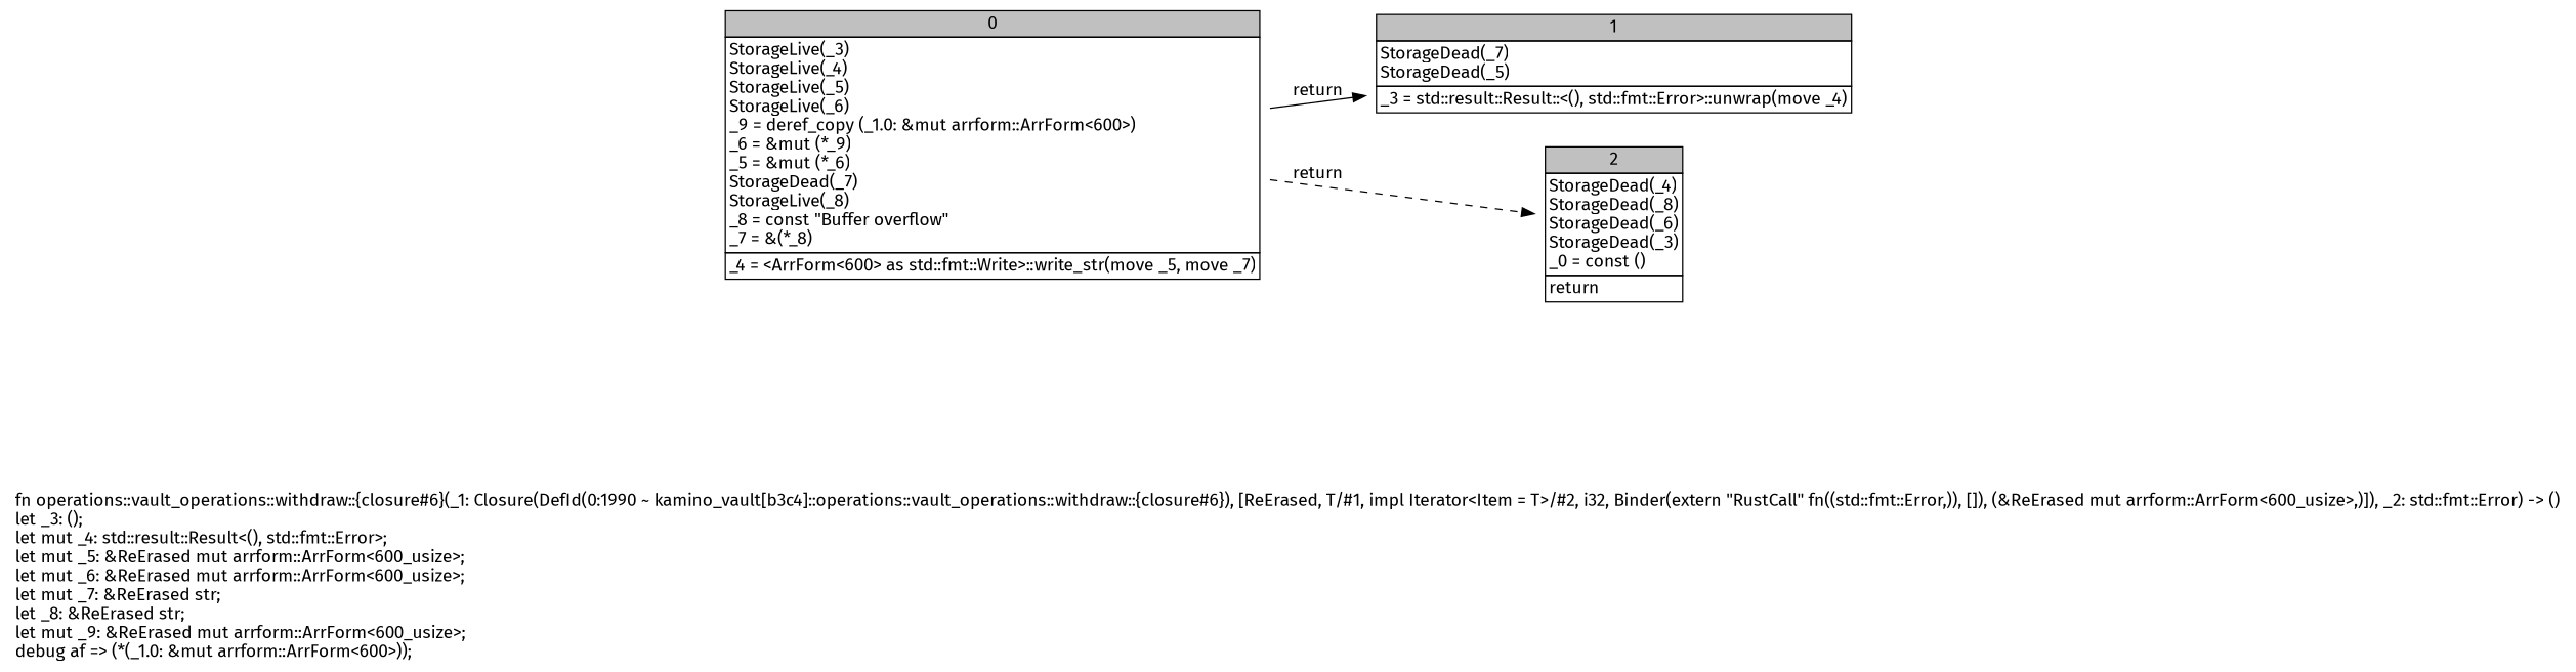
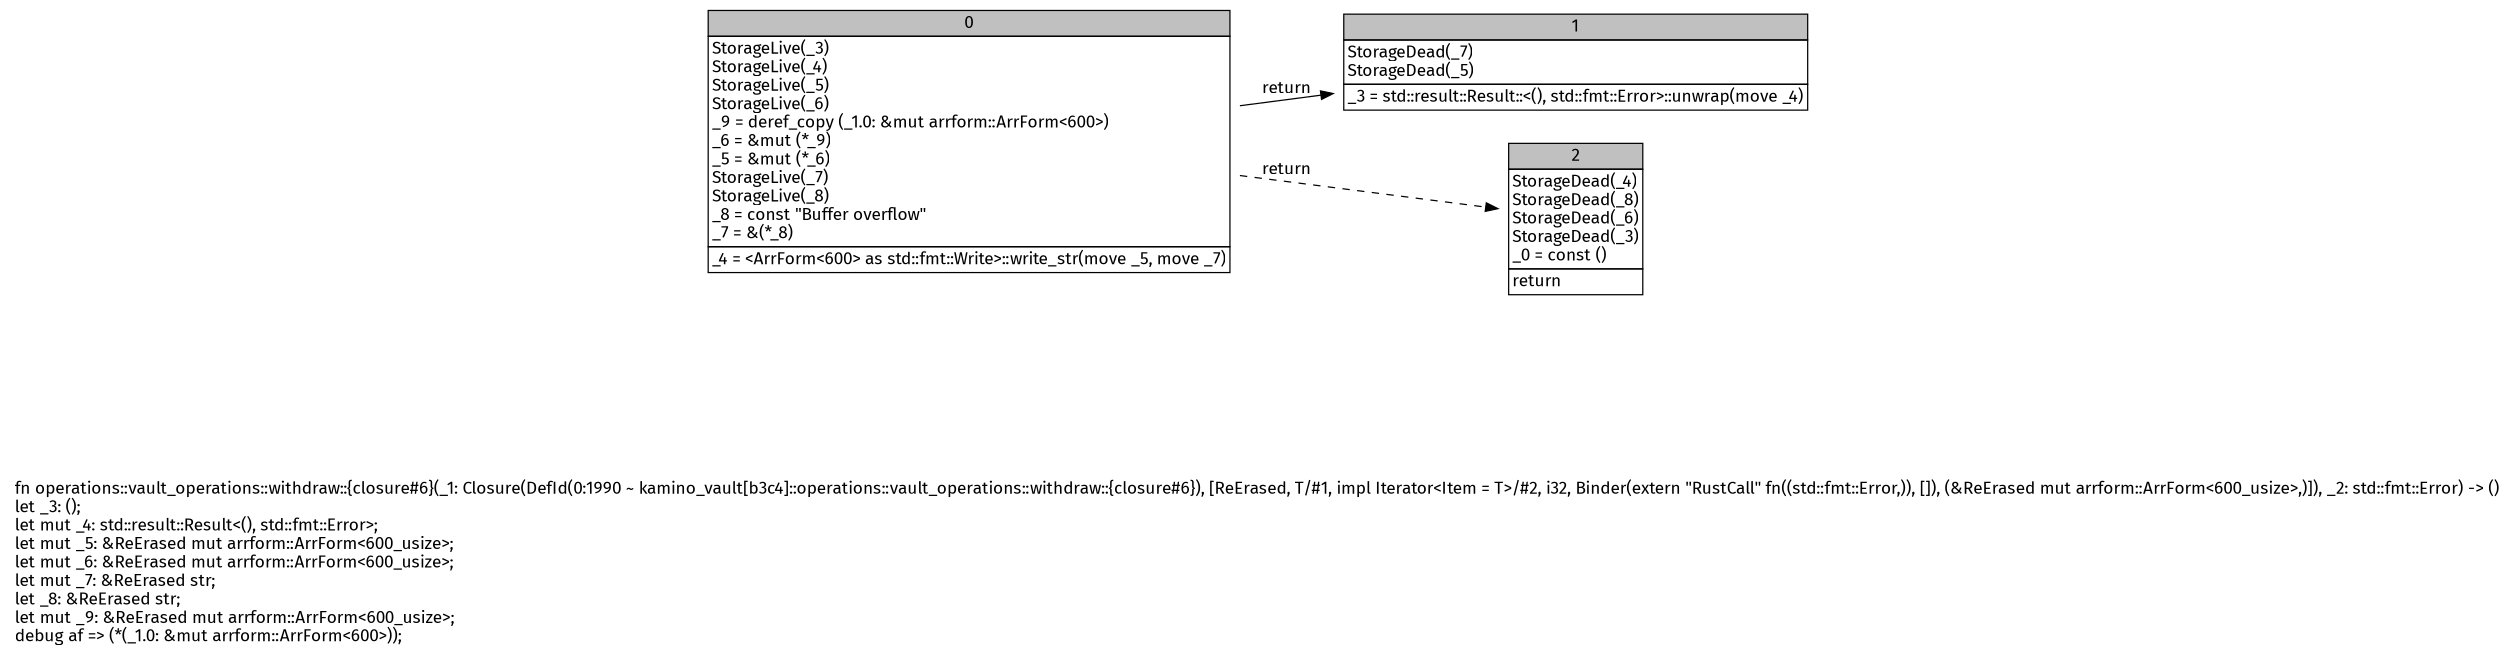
  digraph {
    fontname="Fira Sans"
    label=<fn operations::vault_operations::withdraw::{closure#6}(_1: Closure(DefId(0:1990 ~ kamino_vault[b3c4]::operations::vault_operations::withdraw::{closure#6}), [ReErased, T/#1, impl Iterator&lt;Item = T&gt;/#2, i32, Binder(extern &quot;RustCall&quot; fn((std::fmt::Error,)), []), (&amp;ReErased mut arrform::ArrForm&lt;600_usize&gt;,)]), _2: std::fmt::Error) -&gt; ()<br align="left"/>let _3: ();<br align="left"/>let mut _4: std::result::Result&lt;(), std::fmt::Error&gt;;<br align="left"/>let mut _5: &amp;ReErased mut arrform::ArrForm&lt;600_usize&gt;;<br align="left"/>let mut _6: &amp;ReErased mut arrform::ArrForm&lt;600_usize&gt;;<br align="left"/>let mut _7: &amp;ReErased str;<br align="left"/>let _8: &amp;ReErased str;<br align="left"/>let mut _9: &amp;ReErased mut arrform::ArrForm&lt;600_usize&gt;;<br align="left"/>debug af =&gt; (*(_1.0: &amp;mut arrform::ArrForm&lt;600&gt;));<br align="left"/>>
    rankdir=LR
    node [fontname="Fira Sans" shape=none]
    edge [fontname="Fira Sans"]
-   n1 [label=<<table border="0" cellborder="1" cellspacing="0"><tr><td bgcolor="gray" align="center" colspan="1">0</td></tr><tr><td align="left" balign="left">StorageLive(_3)<br/>StorageLive(_4)<br/>StorageLive(_5)<br/>StorageLive(_6)<br/>_9 = deref_copy (_1.0: &amp;mut arrform::ArrForm&lt;600&gt;)<br/>_6 = &amp;mut (*_9)<br/>_5 = &amp;mut (*_6)<br/>StorageDead(_7)<br/>StorageLive(_8)<br/>_8 = const &quot;Buffer overflow&quot;<br/>_7 = &amp;(*_8)<br/></td></tr><tr><td align="left">_4 = &lt;ArrForm&lt;600&gt; as std::fmt::Write&gt;::write_str(move _5, move _7)</td></tr></table>>]
+   n1 [label=<<table border="0" cellborder="1" cellspacing="0"><tr><td bgcolor="gray" align="center" colspan="1">0</td></tr><tr><td align="left" balign="left">StorageLive(_3)<br/>StorageLive(_4)<br/>StorageLive(_5)<br/>StorageLive(_6)<br/>_9 = deref_copy (_1.0: &amp;mut arrform::ArrForm&lt;600&gt;)<br/>_6 = &amp;mut (*_9)<br/>_5 = &amp;mut (*_6)<br/>StorageLive(_7)<br/>StorageLive(_8)<br/>_8 = const &quot;Buffer overflow&quot;<br/>_7 = &amp;(*_8)<br/></td></tr><tr><td align="left">_4 = &lt;ArrForm&lt;600&gt; as std::fmt::Write&gt;::write_str(move _5, move _7)</td></tr></table>>]
    n2 [label=<<table border="0" cellborder="1" cellspacing="0"><tr><td bgcolor="gray" align="center" colspan="1">1</td></tr><tr><td align="left" balign="left">StorageDead(_7)<br/>StorageDead(_5)<br/></td></tr><tr><td align="left">_3 = std::result::Result::&lt;(), std::fmt::Error&gt;::unwrap(move _4)</td></tr></table>>]
    n3 [label=<<table border="0" cellborder="1" cellspacing="0"><tr><td bgcolor="gray" align="center" colspan="1">2</td></tr><tr><td align="left" balign="left">StorageDead(_4)<br/>StorageDead(_8)<br/>StorageDead(_6)<br/>StorageDead(_3)<br/>_0 = const ()<br/></td></tr><tr><td align="left">return</td></tr></table>>]
    n1 -> n2 [label=return style=solid]
    n1 -> n3 [label=return style=dashed]
  }
